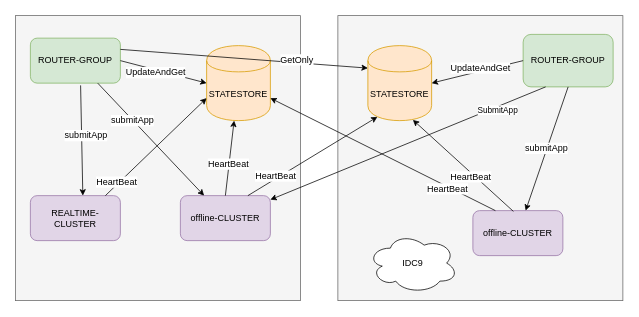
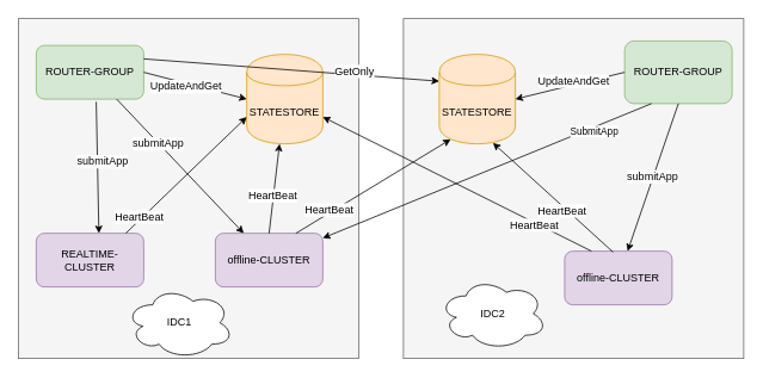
  <mxCell id="0" />
  <mxCell id="1" parent="0" />
  <mxCell id="2" value="" style="whiteSpace=wrap;html=1;aspect=fixed;fillColor=#f5f5f5;strokeColor=#666666;fontColor=#333333;" parent="1" vertex="1"><mxGeometry x="20" y="20" width="380" height="380" as="geometry" /></mxCell>
+ <mxCell id="3" value="IDC1" style="ellipse;shape=cloud;whiteSpace=wrap;html=1;" parent="1" vertex="1"><mxGeometry x="140" y="320" width="120" height="80" as="geometry" /></mxCell>
  <mxCell id="4" value="ROUTER-GROUP" style="rounded=1;whiteSpace=wrap;html=1;fillColor=#d5e8d4;strokeColor=#82b366;" parent="1" vertex="1"><mxGeometry x="40" y="50" width="120" height="60" as="geometry" /></mxCell>
  <mxCell id="5" value="STATESTORE" style="shape=cylinder;whiteSpace=wrap;html=1;boundedLbl=1;backgroundOutline=1;fillColor=#ffe6cc;strokeColor=#d79b00;" parent="1" vertex="1"><mxGeometry x="275" y="60" width="85" height="100" as="geometry" /></mxCell>
  <mxCell id="6" value="REALTIME-CLUSTER" style="rounded=1;whiteSpace=wrap;html=1;fillColor=#e1d5e7;strokeColor=#9673a6;" parent="1" vertex="1"><mxGeometry x="40" y="260" width="120" height="60" as="geometry" /></mxCell>
  <mxCell id="7" value="offline-CLUSTER" style="rounded=1;whiteSpace=wrap;html=1;fillColor=#e1d5e7;strokeColor=#9673a6;" parent="1" vertex="1"><mxGeometry x="240" y="260" width="120" height="60" as="geometry" /></mxCell>
  <mxCell id="8" value="" style="endArrow=classic;html=1;exitX=0.558;exitY=1.05;exitDx=0;exitDy=0;exitPerimeter=0;entryX=0.583;entryY=0;entryDx=0;entryDy=0;entryPerimeter=0;" parent="1" source="4" target="6" edge="1"><mxGeometry width="50" height="50" relative="1" as="geometry"><mxPoint x="80" y="220" as="sourcePoint" /><mxPoint x="130" y="170" as="targetPoint" /></mxGeometry></mxCell>
  <mxCell id="9" value="submitApp" style="text;html=1;resizable=0;points=[];align=center;verticalAlign=middle;labelBackgroundColor=#ffffff;" parent="8" vertex="1" connectable="0"><mxGeometry x="-0.087" y="5" relative="1" as="geometry"><mxPoint as="offset" /></mxGeometry></mxCell>
  <mxCell id="10" value="" style="endArrow=classic;html=1;exitX=0.289;exitY=0.237;exitDx=0;exitDy=0;exitPerimeter=0;" parent="1" source="2" target="7" edge="1"><mxGeometry width="50" height="50" relative="1" as="geometry"><mxPoint x="180" y="260" as="sourcePoint" /><mxPoint x="230" y="210" as="targetPoint" /></mxGeometry></mxCell>
  <mxCell id="11" value="submitApp" style="text;html=1;resizable=0;points=[];align=center;verticalAlign=middle;labelBackgroundColor=#ffffff;" parent="10" vertex="1" connectable="0"><mxGeometry x="-0.355" y="-1" relative="1" as="geometry"><mxPoint as="offset" /></mxGeometry></mxCell>
  <mxCell id="12" value="" style="endArrow=classic;html=1;entryX=0;entryY=0.7;entryDx=0;entryDy=0;" parent="1" target="5" edge="1"><mxGeometry width="50" height="50" relative="1" as="geometry"><mxPoint x="140" y="260" as="sourcePoint" /><mxPoint x="190" y="210" as="targetPoint" /></mxGeometry></mxCell>
  <mxCell id="13" value="HeartBeat" style="text;html=1;resizable=0;points=[];align=center;verticalAlign=middle;labelBackgroundColor=#ffffff;" parent="12" vertex="1" connectable="0"><mxGeometry x="-0.755" y="3" relative="1" as="geometry"><mxPoint as="offset" /></mxGeometry></mxCell>
  <mxCell id="14" value="" style="endArrow=classic;html=1;exitX=0.5;exitY=0;exitDx=0;exitDy=0;" parent="1" source="7" target="5" edge="1"><mxGeometry width="50" height="50" relative="1" as="geometry"><mxPoint x="310" y="250" as="sourcePoint" /><mxPoint x="340" y="220" as="targetPoint" /></mxGeometry></mxCell>
  <mxCell id="15" value="HeartBeat" style="text;html=1;resizable=0;points=[];align=center;verticalAlign=middle;labelBackgroundColor=#ffffff;" parent="14" vertex="1" connectable="0"><mxGeometry x="-0.148" y="1" relative="1" as="geometry"><mxPoint as="offset" /></mxGeometry></mxCell>
  <mxCell id="16" value="" style="whiteSpace=wrap;html=1;aspect=fixed;fillColor=#f5f5f5;strokeColor=#666666;fontColor=#333333;" parent="1" vertex="1"><mxGeometry x="450" y="20" width="380" height="380" as="geometry" /></mxCell>
  <mxCell id="17" value="ROUTER-GROUP" style="rounded=1;whiteSpace=wrap;html=1;fillColor=#d5e8d4;strokeColor=#82b366;" parent="1" vertex="1"><mxGeometry x="697" y="45" width="120" height="70" as="geometry" /></mxCell>
  <mxCell id="18" value="offline-CLUSTER" style="rounded=1;whiteSpace=wrap;html=1;fillColor=#e1d5e7;strokeColor=#9673a6;" parent="1" vertex="1"><mxGeometry x="630" y="280" width="120" height="60" as="geometry" /></mxCell>
  <mxCell id="19" value="" style="endArrow=classic;html=1;exitX=0.5;exitY=1;exitDx=0;exitDy=0;" parent="1" source="17" target="18" edge="1"><mxGeometry width="50" height="50" relative="1" as="geometry"><mxPoint x="550" y="160" as="sourcePoint" /><mxPoint x="450" y="200" as="targetPoint" /></mxGeometry></mxCell>
  <mxCell id="20" value="submitApp" style="text;html=1;resizable=0;points=[];align=center;verticalAlign=middle;labelBackgroundColor=#ffffff;" parent="19" vertex="1" connectable="0"><mxGeometry x="-0.001" y="-1" relative="1" as="geometry"><mxPoint as="offset" /></mxGeometry></mxCell>
  <mxCell id="21" value="SubmitApp" style="endArrow=classic;html=1;exitX=0.25;exitY=1;exitDx=0;exitDy=0;" parent="1" source="17" target="7" edge="1"><mxGeometry x="-0.644" y="4" width="50" height="50" relative="1" as="geometry"><mxPoint x="560" y="120" as="sourcePoint" /><mxPoint x="568.333" y="270" as="targetPoint" /><mxPoint as="offset" /></mxGeometry></mxCell>
  <mxCell id="22" value="" style="endArrow=classic;html=1;exitX=0.25;exitY=0;exitDx=0;exitDy=0;entryX=1;entryY=0.7;entryDx=0;entryDy=0;" parent="1" source="18" target="5" edge="1"><mxGeometry width="50" height="50" relative="1" as="geometry"><mxPoint x="430" y="290" as="sourcePoint" /><mxPoint x="480" y="240" as="targetPoint" /></mxGeometry></mxCell>
  <mxCell id="23" value="HeartBeat" style="text;html=1;resizable=0;points=[];align=center;verticalAlign=middle;labelBackgroundColor=#ffffff;" parent="22" vertex="1" connectable="0"><mxGeometry x="-0.579" y="2" relative="1" as="geometry"><mxPoint as="offset" /></mxGeometry></mxCell>
- <mxCell id="24" value="IDC9" style="ellipse;shape=cloud;whiteSpace=wrap;html=1;" parent="1" vertex="1"><mxGeometry x="490" y="310" width="120" height="80" as="geometry" /></mxCell>
+ <mxCell id="24" value="IDC2" style="ellipse;shape=cloud;whiteSpace=wrap;html=1;" parent="1" vertex="1"><mxGeometry x="490" y="310" width="120" height="80" as="geometry" /></mxCell>
  <mxCell id="25" value="STATESTORE" style="shape=cylinder;whiteSpace=wrap;html=1;boundedLbl=1;backgroundOutline=1;fillColor=#ffe6cc;strokeColor=#d79b00;" parent="1" vertex="1"><mxGeometry x="490" y="60" width="85" height="100" as="geometry" /></mxCell>
  <mxCell id="26" value="" style="endArrow=classic;html=1;exitX=0;exitY=0.5;exitDx=0;exitDy=0;entryX=1;entryY=0.5;entryDx=0;entryDy=0;" parent="1" source="17" target="25" edge="1"><mxGeometry width="50" height="50" relative="1" as="geometry"><mxPoint x="540" y="40" as="sourcePoint" /><mxPoint x="590" y="-10" as="targetPoint" /></mxGeometry></mxCell>
  <mxCell id="27" value="UpdateAndGet" style="text;html=1;resizable=0;points=[];align=center;verticalAlign=middle;labelBackgroundColor=#ffffff;" parent="26" vertex="1" connectable="0"><mxGeometry x="0.421" y="-1" relative="1" as="geometry"><mxPoint x="29.5" y="-10.5" as="offset" /></mxGeometry></mxCell>
  <mxCell id="28" value="" style="endArrow=classic;html=1;exitX=1;exitY=0.5;exitDx=0;exitDy=0;entryX=0;entryY=0.5;entryDx=0;entryDy=0;" parent="1" source="4" target="5" edge="1"><mxGeometry width="50" height="50" relative="1" as="geometry"><mxPoint x="210" y="90" as="sourcePoint" /><mxPoint x="260" y="40" as="targetPoint" /></mxGeometry></mxCell>
  <mxCell id="29" value="UpdateAndGet" style="text;html=1;resizable=0;points=[];align=center;verticalAlign=middle;labelBackgroundColor=#ffffff;" parent="28" vertex="1" connectable="0"><mxGeometry x="-0.171" y="-3" relative="1" as="geometry"><mxPoint as="offset" /></mxGeometry></mxCell>
  <mxCell id="30" value="" style="endArrow=classic;html=1;exitX=1;exitY=0.25;exitDx=0;exitDy=0;entryX=0;entryY=0.3;entryDx=0;entryDy=0;" parent="1" source="4" target="25" edge="1"><mxGeometry width="50" height="50" relative="1" as="geometry"><mxPoint x="190" y="30" as="sourcePoint" /><mxPoint x="240" y="-20" as="targetPoint" /></mxGeometry></mxCell>
  <mxCell id="31" value="GetOnly" style="text;html=1;resizable=0;points=[];align=center;verticalAlign=middle;labelBackgroundColor=#ffffff;" parent="30" vertex="1" connectable="0"><mxGeometry x="0.422" y="4" relative="1" as="geometry"><mxPoint as="offset" /></mxGeometry></mxCell>
  <mxCell id="32" value="" style="endArrow=classic;html=1;exitX=0.45;exitY=0.017;exitDx=0;exitDy=0;exitPerimeter=0;entryX=0.706;entryY=0.99;entryDx=0;entryDy=0;entryPerimeter=0;" parent="1" source="18" target="25" edge="1"><mxGeometry width="50" height="50" relative="1" as="geometry"><mxPoint x="360" y="530" as="sourcePoint" /><mxPoint x="410" y="480" as="targetPoint" /></mxGeometry></mxCell>
  <mxCell id="33" value="HeartBeat" style="text;html=1;resizable=0;points=[];align=center;verticalAlign=middle;labelBackgroundColor=#ffffff;" parent="32" vertex="1" connectable="0"><mxGeometry x="-0.185" y="4" relative="1" as="geometry"><mxPoint as="offset" /></mxGeometry></mxCell>
  <mxCell id="34" value="" style="endArrow=classic;html=1;exitX=0.75;exitY=0;exitDx=0;exitDy=0;entryX=0.15;entryY=0.95;entryDx=0;entryDy=0;entryPerimeter=0;" parent="1" source="7" target="25" edge="1"><mxGeometry width="50" height="50" relative="1" as="geometry"><mxPoint x="380" y="400" as="sourcePoint" /><mxPoint x="430" y="350" as="targetPoint" /></mxGeometry></mxCell>
  <mxCell id="35" value="HeartBeat" style="text;html=1;resizable=0;points=[];align=center;verticalAlign=middle;labelBackgroundColor=#ffffff;" parent="34" vertex="1" connectable="0"><mxGeometry x="-0.557" y="4" relative="1" as="geometry"><mxPoint as="offset" /></mxGeometry></mxCell>
